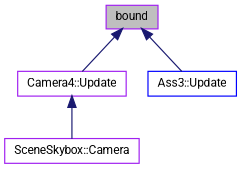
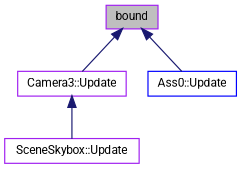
  digraph {
    fontname=Roboto
    rankdir=TB
    node [color=purple fontname=Roboto fontsize=10 shape=record]
    edge [color=midnightblue dir=back fontname=Roboto fontsize=10 labelfontname=Helvetica labelfontsize=10 style=solid]
    n1 [fillcolor=grey75 fontcolor=black height=0.2 label=bound style=filled width=0.4]
-   n2 [height=0.2 label="Camera4::Update" width=0.4]
-   n3 [color=blue height=0.2 label="Ass3::Update" width=0.4]
-   n4 [height=0.2 label="SceneSkybox::Camera" width=0.4]
+   n2 [height=0.2 label="Camera3::Update" width=0.4]
+   n3 [color=blue height=0.2 label="Ass0::Update" width=0.4]
+   n4 [height=0.2 label="SceneSkybox::Update" width=0.4]
    n1 -> n2
    n1 -> n3
    n2 -> n4
  }
